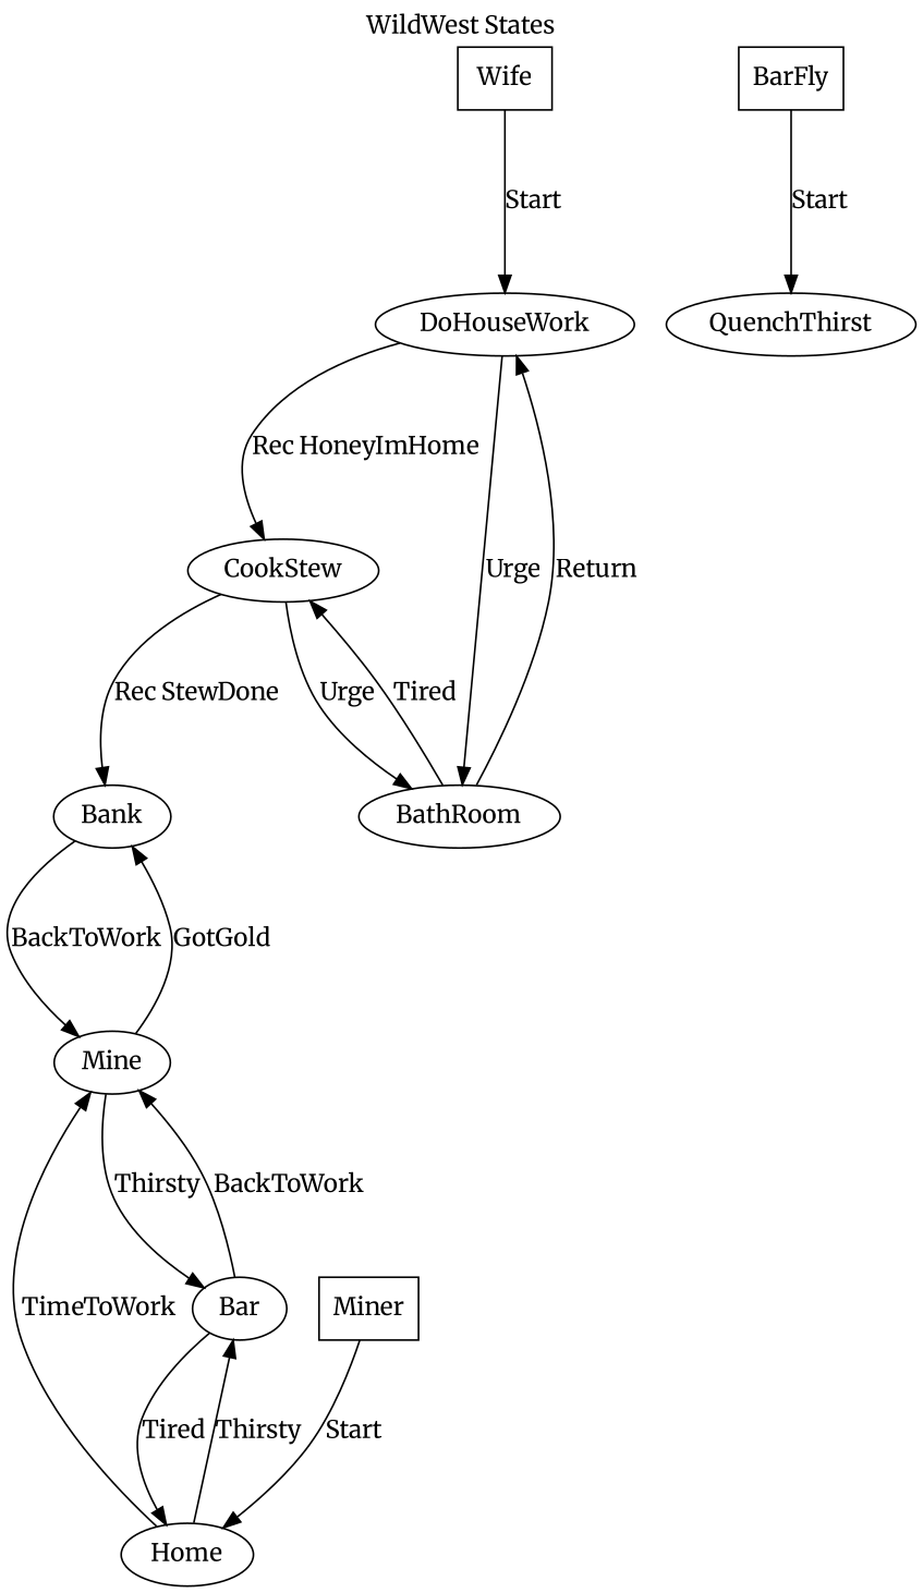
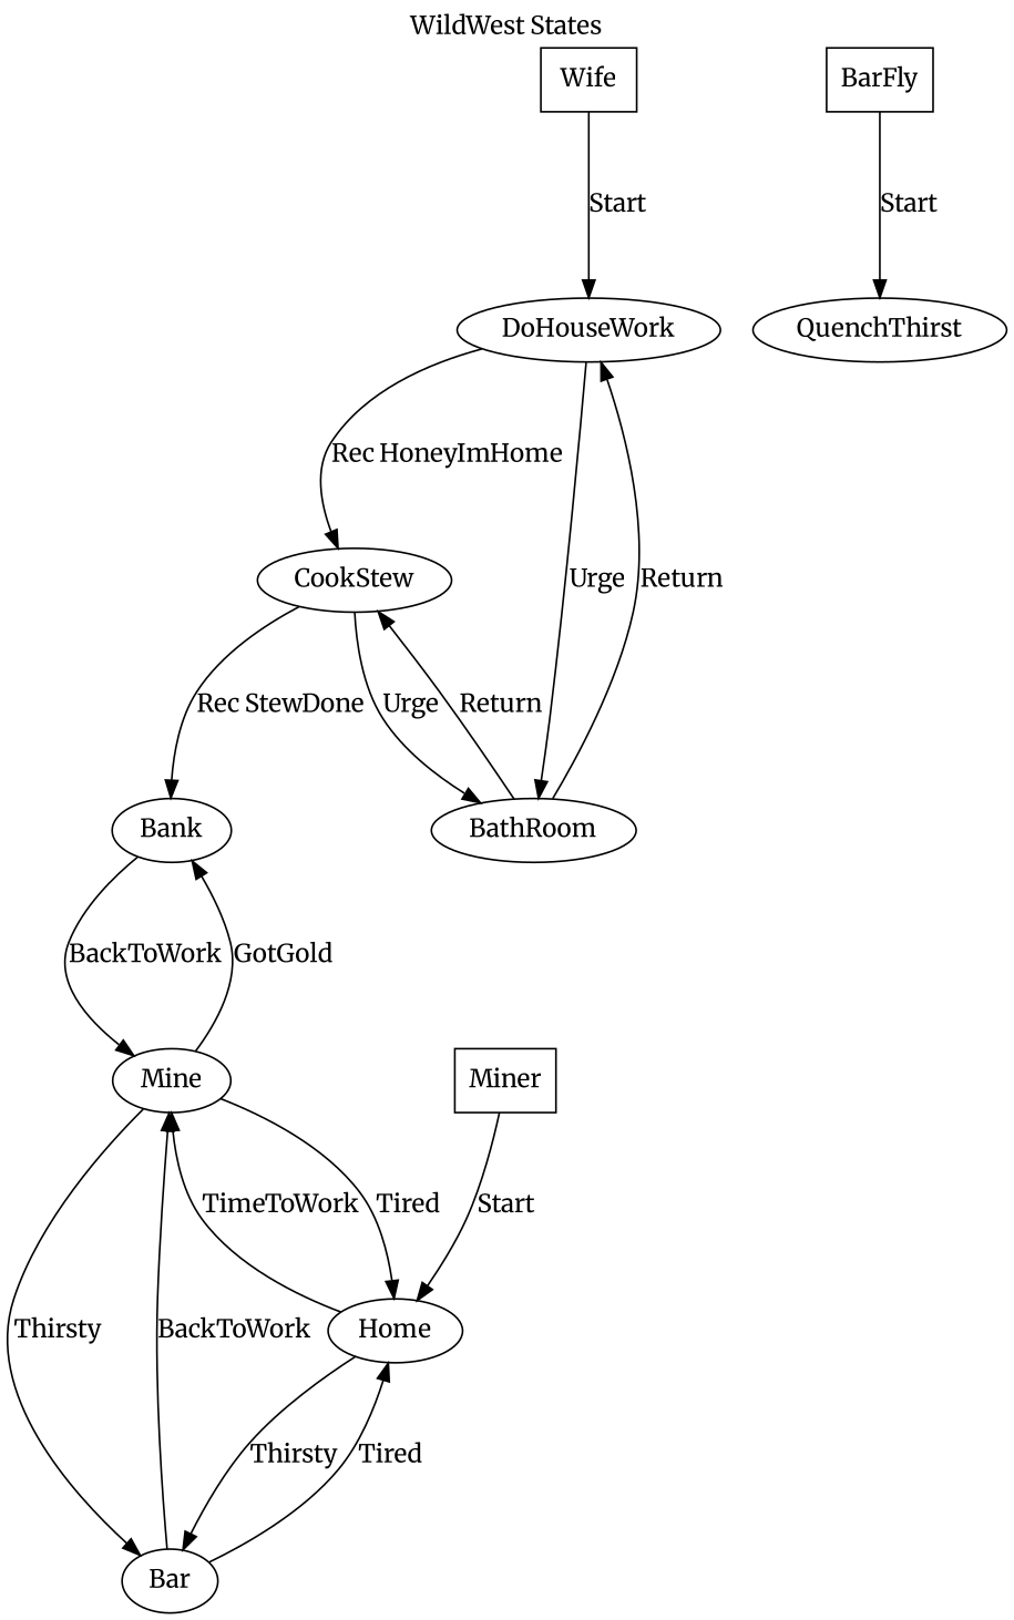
  digraph {
    compound=true
    fontname=Merriweather
    label="WildWest States"
    labelloc=t
    ranksep=1.25
    node [fontname=Merriweather]
    edge [fontname=Merriweather]
    n1 [label=Wife shape=box]
    DoHouseWork
    CookStew
    BathRoom
    n5 [label=Miner shape=box]
    Home
    Mine
    Bar
    Bank
    n10 [label=BarFly shape=box]
    QuenchThirst
    subgraph sub_1 {
      n1
      DoHouseWork
      CookStew
      BathRoom
    }
    subgraph sub_2 {
      n5
      Home
      Mine
      Bar
      Bank
    }
    subgraph sub_3 {
      n10
      QuenchThirst
    }
    n1 -> DoHouseWork [label=Start]
    DoHouseWork -> CookStew [label="Rec HoneyImHome"]
    DoHouseWork -> BathRoom [label=Urge]
    CookStew -> BathRoom [label=Urge]
    CookStew -> Bank [label="Rec StewDone"]
    BathRoom -> DoHouseWork [label=Return]
-   BathRoom -> CookStew [label=Tired]
+   BathRoom -> CookStew [label=Return]
    n5 -> Home [label=Start]
    Home -> Mine [label=TimeToWork]
    Home -> Bar [label=Thirsty]
+   Mine -> Home [label=Tired]
    Mine -> Bar [label=Thirsty]
    Mine -> Bank [label=GotGold]
    Bar -> Home [label=Tired]
    Bar -> Mine [label=BackToWork]
    Bank -> Mine [label=BackToWork]
    n10 -> QuenchThirst [label=Start]
  }
